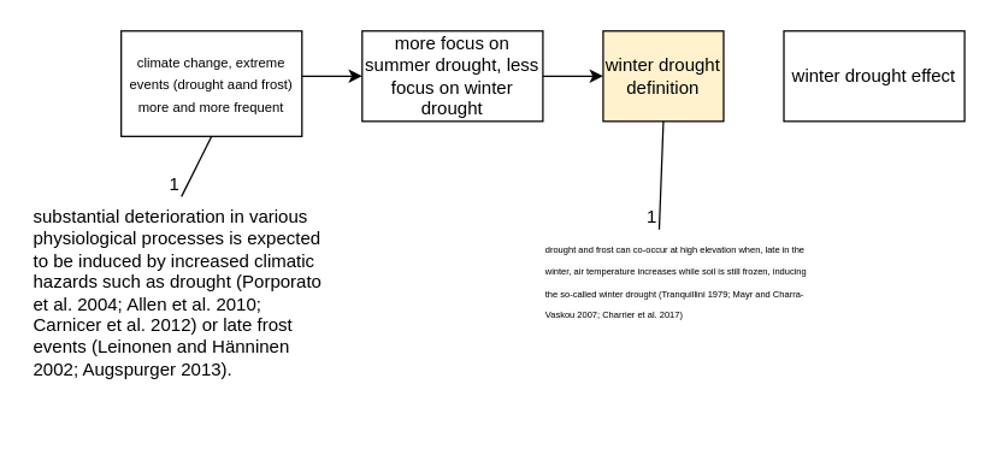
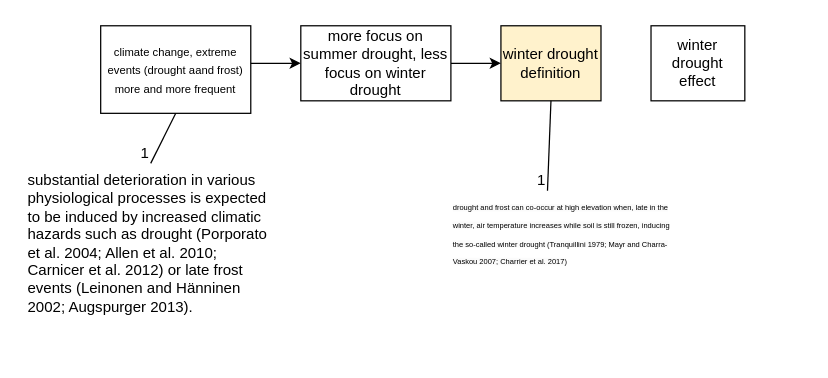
  <mxCell id="0" />
  <mxCell id="1" parent="0" />
  <mxCell id="2" value="&lt;font style=&quot;font-size: 9px;&quot;&gt;climate change, extreme events (drought aand frost) more and more frequent&lt;/font&gt;" style="rounded=0;whiteSpace=wrap;html=1;" vertex="1" parent="1"><mxGeometry y="20" width="120" height="70" as="geometry" x="80" /></mxCell>
  <mxCell id="3" value="" style="endArrow=classic;html=1;rounded=0;" edge="1" parent="1"><mxGeometry width="50" height="50" relative="1" as="geometry"><mxPoint x="200" y="50" as="sourcePoint" /><mxPoint x="240" y="50" as="targetPoint" /></mxGeometry></mxCell>
  <mxCell id="4" style="edgeStyle=orthogonalEdgeStyle;rounded=0;orthogonalLoop=1;jettySize=auto;html=1;exitX=1;exitY=0.5;exitDx=0;exitDy=0;entryX=0;entryY=0.5;entryDx=0;entryDy=0;" edge="1" parent="1" source="5" target="6"><mxGeometry relative="1" as="geometry" /></mxCell>
  <mxCell id="5" value="more focus on summer drought, less focus on winter drought" style="rounded=0;whiteSpace=wrap;html=1;" vertex="1" parent="1"><mxGeometry x="240" y="20" width="120" height="60" as="geometry" /></mxCell>
  <mxCell id="6" value="winter drought definition" style="rounded=0;whiteSpace=wrap;html=1;fillColor=#fff2cc;" vertex="1" parent="1"><mxGeometry x="400" y="20" width="80" height="60" as="geometry" /></mxCell>
  <mxCell id="7" value="&lt;span style=&quot;color: rgb(0, 0, 0); font-family: Helvetica; font-size: 6px; font-style: normal; font-variant-ligatures: normal; font-variant-caps: normal; font-weight: 400; letter-spacing: normal; orphans: 2; text-align: center; text-indent: 0px; text-transform: none; widows: 2; word-spacing: 0px; -webkit-text-stroke-width: 0px; background-color: rgb(251, 251, 251); text-decoration-thickness: initial; text-decoration-style: initial; text-decoration-color: initial; float: none; display: inline !important;&quot;&gt;drought and frost can co-occur at high elevation when, late in the winter, air temperature increases while soil is still frozen, inducing the so-called winter drought (Tranquillini 1979; Mayr and Charra-Vaskou 2007; Charrier et al. 2017)&lt;/span&gt;" style="text;whiteSpace=wrap;html=1;" vertex="1" parent="1"><mxGeometry x="360" y="150" width="180" height="130" as="geometry" /></mxCell>
  <mxCell id="8" value="" style="endArrow=none;html=1;rounded=0;exitX=0.5;exitY=1;exitDx=0;exitDy=0;entryX=0.429;entryY=0.014;entryDx=0;entryDy=0;entryPerimeter=0;" edge="1" parent="1" source="6" target="7"><mxGeometry relative="1" as="geometry"><mxPoint x="330" y="140" as="sourcePoint" /><mxPoint x="520" y="140" as="targetPoint" /></mxGeometry></mxCell>
  <mxCell id="9" value="1" style="resizable=0;html=1;whiteSpace=wrap;align=right;verticalAlign=bottom;" connectable="0" vertex="1" parent="8"><mxGeometry x="1" relative="1" as="geometry" /></mxCell>
- <mxCell id="10" value="winter drought effect" style="rounded=0;whiteSpace=wrap;html=1;" vertex="1" parent="1"><mxGeometry x="520" y="20" width="120" height="60" as="geometry" /></mxCell>
+ <mxCell id="10" value="winter drought effect" style="rounded=0;whiteSpace=wrap;html=1;" vertex="1" parent="1"><mxGeometry x="520" y="20" width="75" height="60" as="geometry" /></mxCell>
  <mxCell id="11" value="substantial deterioration in various physiological processes is expected to be induced by  increased climatic hazards such as drought (Porporato et al. 2004; Allen et al. 2010; Carnicer et al. 2012) or late frost events (Leinonen and Hänninen 2002; Augspurger 2013)." style="text;whiteSpace=wrap;html=1;" vertex="1" parent="1"><mxGeometry x="20" y="130" width="200" height="130" as="geometry" /></mxCell>
  <mxCell id="12" value="" style="endArrow=none;html=1;rounded=0;entryX=0.5;entryY=0;entryDx=0;entryDy=0;exitX=0.5;exitY=1;exitDx=0;exitDy=0;" edge="1" parent="1" source="2" target="11"><mxGeometry relative="1" as="geometry"><mxPoint x="410" y="110" as="sourcePoint" /><mxPoint x="300" y="110" as="targetPoint" /></mxGeometry></mxCell>
  <mxCell id="13" value="1" style="resizable=0;html=1;whiteSpace=wrap;align=right;verticalAlign=bottom;" connectable="0" vertex="1" parent="12"><mxGeometry x="1" relative="1" as="geometry" /></mxCell>
